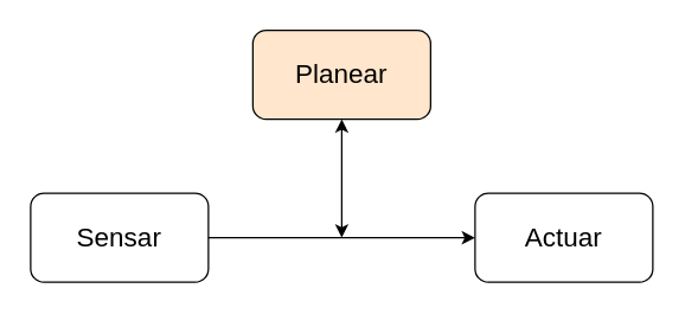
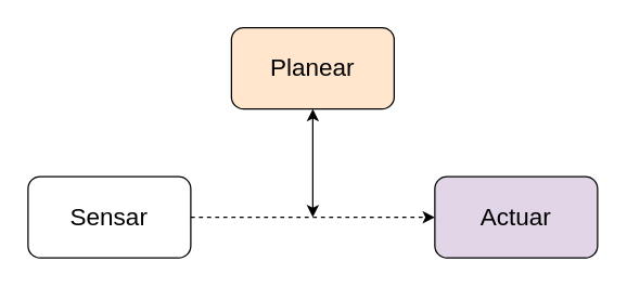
  <mxCell id="0" />
  <mxCell id="1" parent="0" />
  <mxCell id="2" value="Sensar" style="rounded=1;whiteSpace=wrap;html=1;fontStyle=0;fontSize=18;" vertex="1" parent="1"><mxGeometry x="20" y="130" width="120" height="60" as="geometry" /></mxCell>
- <mxCell id="3" style="edgeStyle=orthogonalEdgeStyle;rounded=0;orthogonalLoop=1;jettySize=auto;html=1;entryX=0;entryY=0.5;entryDx=0;entryDy=0;" edge="1" parent="1" source="2" target="4"><mxGeometry relative="1" as="geometry"><mxPoint x="250" y="160" as="sourcePoint" /></mxGeometry></mxCell>
- <mxCell id="4" value="Actuar" style="rounded=1;whiteSpace=wrap;html=1;fontStyle=0;fontSize=18;" vertex="1" parent="1"><mxGeometry x="320" y="130" width="120" height="60" as="geometry" /></mxCell>
+ <mxCell id="3" style="edgeStyle=orthogonalEdgeStyle;rounded=0;orthogonalLoop=1;jettySize=auto;html=1;entryX=0;entryY=0.5;entryDx=0;entryDy=0;dashed=1;" edge="1" parent="1" source="2" target="4"><mxGeometry relative="1" as="geometry"><mxPoint x="250" y="160" as="sourcePoint" /></mxGeometry></mxCell>
+ <mxCell id="4" value="Actuar" style="rounded=1;whiteSpace=wrap;html=1;fontStyle=0;fontSize=18;fillColor=#e1d5e7;" vertex="1" parent="1"><mxGeometry x="320" y="130" width="120" height="60" as="geometry" /></mxCell>
  <mxCell id="5" value="Planear" style="rounded=1;whiteSpace=wrap;html=1;fontStyle=0;fontSize=18;fillColor=#ffe6cc;" vertex="1" parent="1"><mxGeometry x="170" y="20" width="120" height="60" as="geometry" /></mxCell>
  <mxCell id="6" value="" style="endArrow=classic;startArrow=classic;html=1;rounded=0;fontSize=18;entryX=0.5;entryY=1;entryDx=0;entryDy=0;" edge="1" parent="1" target="5"><mxGeometry width="50" height="50" relative="1" as="geometry"><mxPoint x="230" y="160" as="sourcePoint" /><mxPoint x="270" y="320" as="targetPoint" /></mxGeometry></mxCell>
